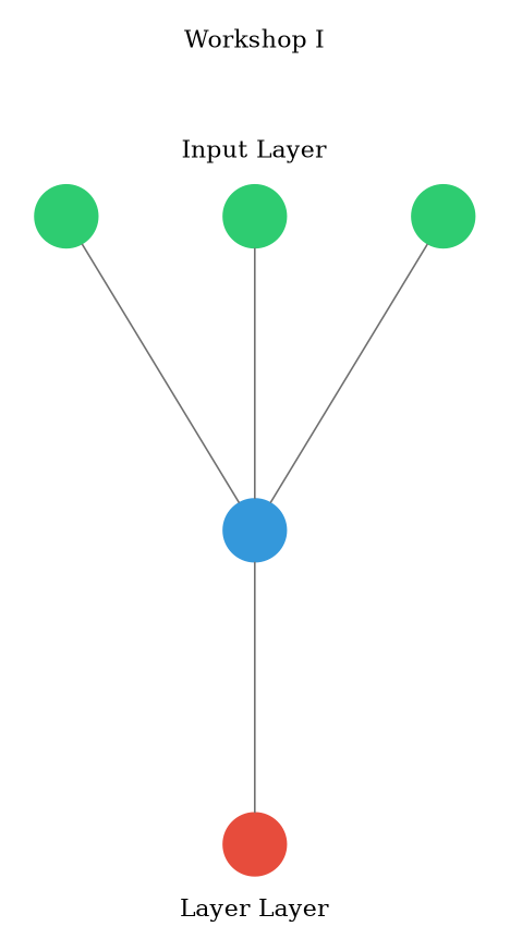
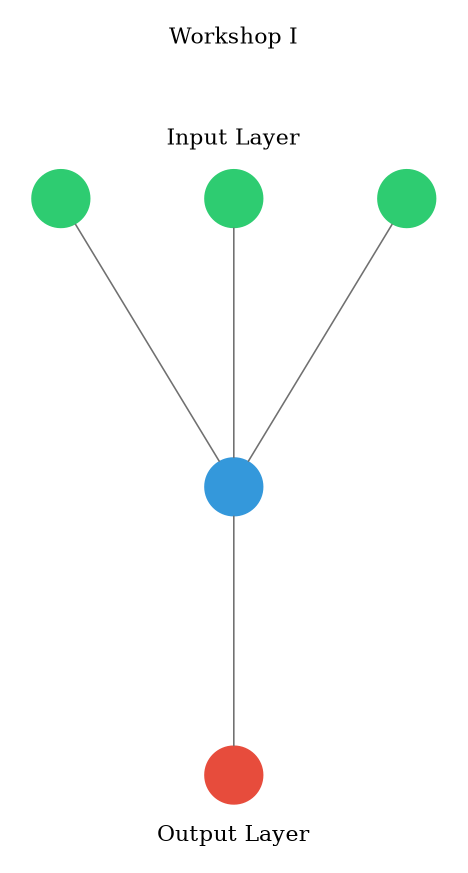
  digraph {
    arrowShape=none
    nodesep=1
    ranksep=2
    splines=false
    node [color="#2ecc71" fontcolor="#2ecc71" shape=circle style=filled]
    edge [arrowhead=none color="#707070"]
    1
    2
    3
    4 [color="#3498db" fontcolor="#3498db"]
    5 [color="#e74c3c" fontcolor="#e74c3c"]
    subgraph cluster_1 {
      color=white
      label="Workshop I\n\n\n\nInput Layer"
      rank=same
      1
      2
      3
    }
    subgraph cluster_2 {
      color=white
-     label="Layer Layer"
+     label="Output Layer"
      labeljust=1
      labelloc=bottom
      rank=same
      5
    }
    subgraph cluster_3 {
      color=white
      labeljust=right
      labelloc=b
      rank=same
      4
    }
    1 -> 4
    2 -> 4
    3 -> 4
    4 -> 5
  }
